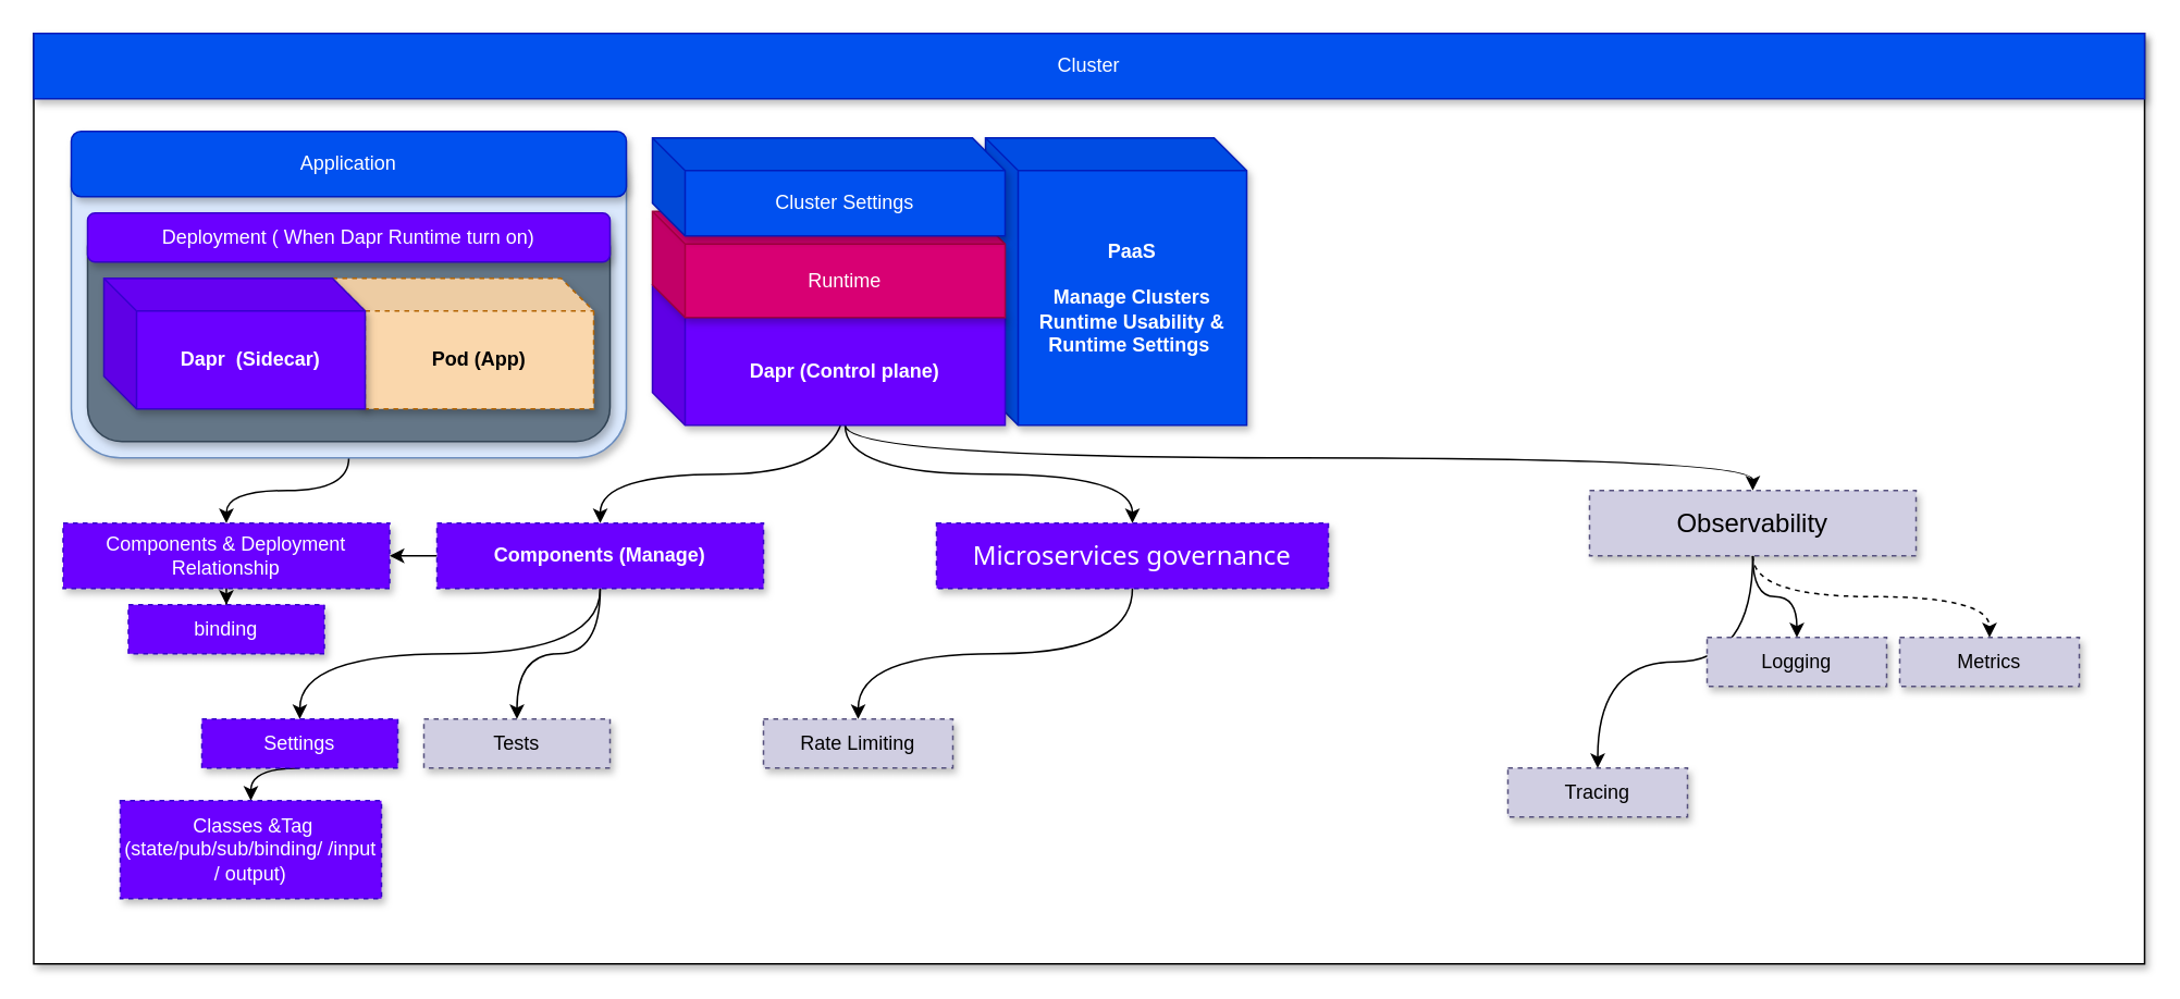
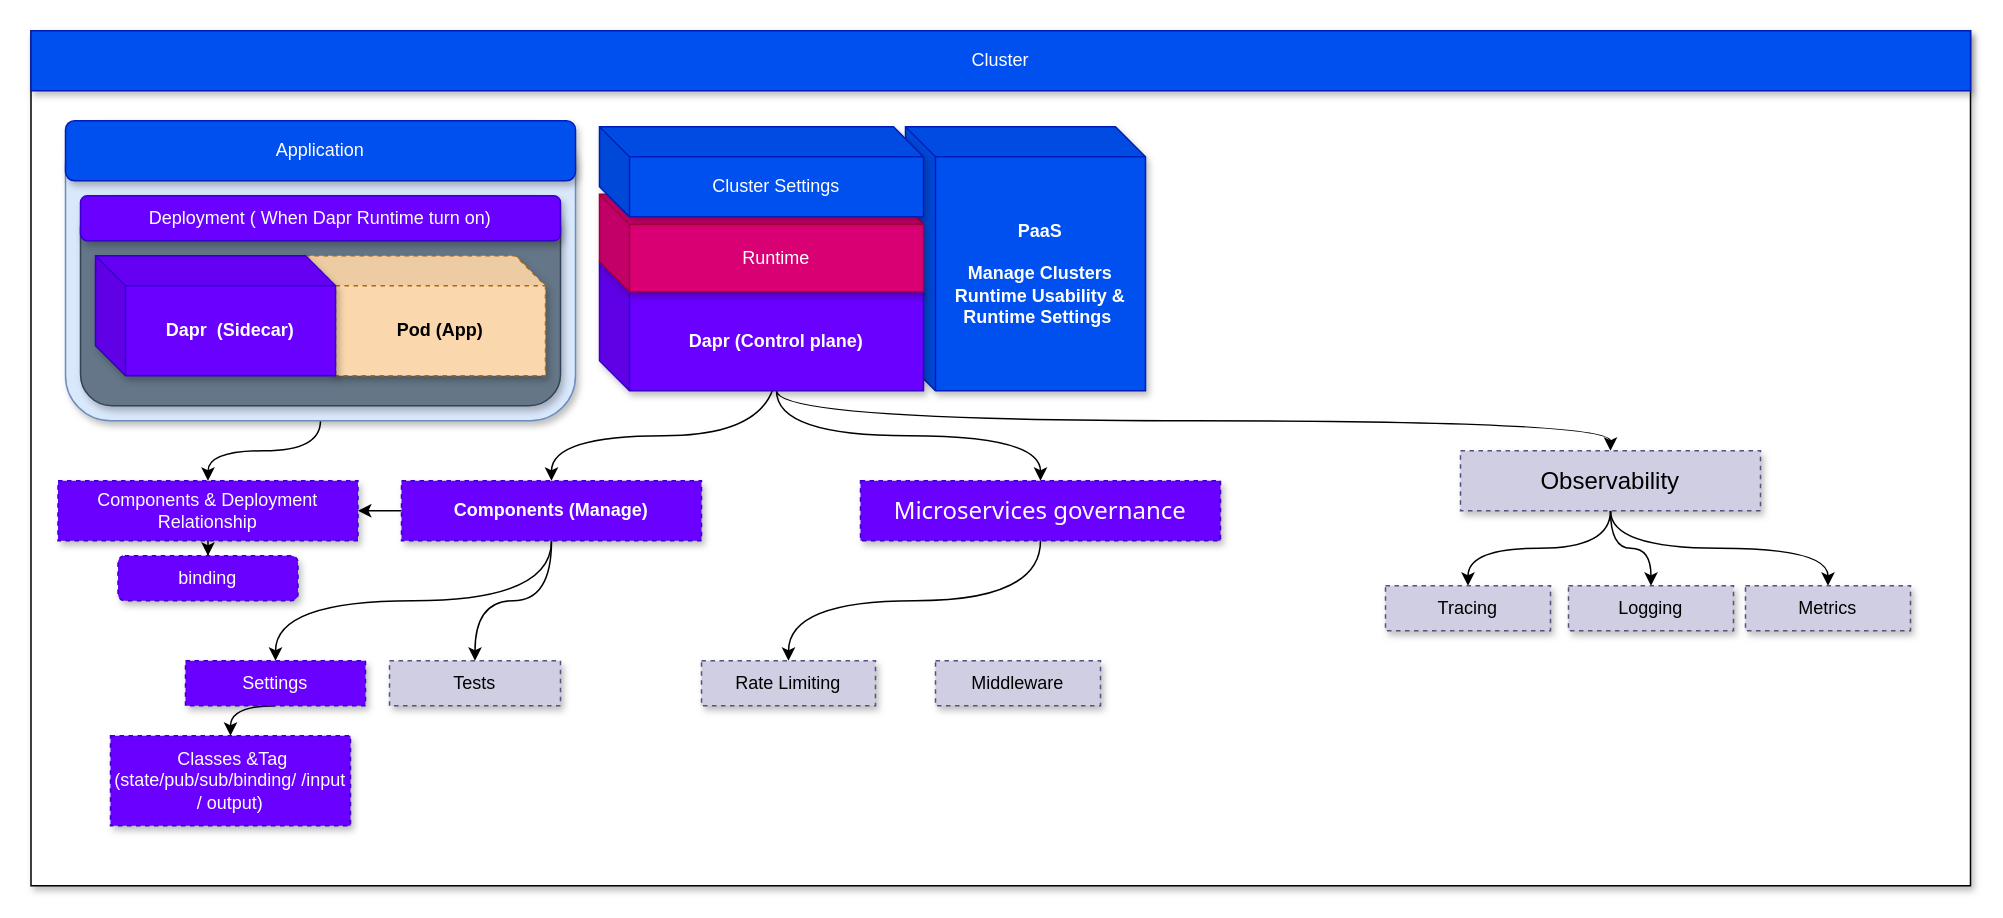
  <mxCell id="0" />
  <mxCell id="1" parent="0" />
  <mxCell id="2" value="" style="rounded=0;whiteSpace=wrap;html=1;shadow=1;glass=0;" parent="1" vertex="1"><mxGeometry x="20" y="20" width="1293" height="570" as="geometry" /></mxCell>
  <mxCell id="3" style="edgeStyle=orthogonalEdgeStyle;rounded=0;orthogonalLoop=1;jettySize=auto;html=1;exitX=0.5;exitY=1;exitDx=0;exitDy=0;entryX=0.5;entryY=0;entryDx=0;entryDy=0;fontColor=#FCFCFC;curved=1;" parent="1" source="4" target="25" edge="1"><mxGeometry relative="1" as="geometry" /></mxCell>
  <mxCell id="4" value="" style="rounded=1;whiteSpace=wrap;html=1;glass=0;shadow=1;fillColor=#dae8fc;strokeColor=#6c8ebf;" parent="1" vertex="1"><mxGeometry x="43" y="80" width="340" height="200" as="geometry" /></mxCell>
  <mxCell id="5" value="Application" style="rounded=1;whiteSpace=wrap;html=1;shadow=1;glass=0;fillColor=#0050ef;strokeColor=#001DBC;fontColor=#ffffff;" parent="1" vertex="1"><mxGeometry x="43" y="80" width="340" height="40" as="geometry" /></mxCell>
  <mxCell id="6" value="" style="rounded=1;whiteSpace=wrap;html=1;shadow=1;glass=0;fillColor=#647687;strokeColor=#314354;fontColor=#ffffff;" parent="1" vertex="1"><mxGeometry y="130" width="320" height="140" as="geometry" x="53" /></mxCell>
  <mxCell id="7" value="Deployment ( When Dapr Runtime turn on)" style="rounded=1;whiteSpace=wrap;html=1;shadow=1;glass=0;fillColor=#6a00ff;strokeColor=#3700CC;fontColor=#ffffff;" parent="1" vertex="1"><mxGeometry y="130" width="320" height="30" as="geometry" x="53" /></mxCell>
  <mxCell id="8" value="Pod (App)" style="shape=cube;whiteSpace=wrap;html=1;boundedLbl=1;backgroundOutline=1;darkOpacity=0.05;darkOpacity2=0.1;rounded=1;shadow=1;glass=0;fillColor=#fad7ac;strokeColor=#b46504;fontStyle=1;dashed=1;" parent="1" vertex="1"><mxGeometry x="203" y="170" width="160" height="80" as="geometry" /></mxCell>
  <mxCell id="9" value="Dapr&amp;nbsp; (Sidecar)" style="shape=cube;whiteSpace=wrap;html=1;boundedLbl=1;backgroundOutline=1;darkOpacity=0.05;darkOpacity2=0.1;rounded=1;shadow=1;glass=0;fillColor=#6a00ff;fontColor=#ffffff;strokeColor=#3700CC;fontStyle=1" parent="1" vertex="1"><mxGeometry x="63" y="170" width="160" height="80" as="geometry" /></mxCell>
  <mxCell id="10" style="edgeStyle=orthogonalEdgeStyle;rounded=0;orthogonalLoop=1;jettySize=auto;html=1;exitX=0;exitY=0;exitDx=118;exitDy=70;exitPerimeter=0;entryX=0.5;entryY=0;entryDx=0;entryDy=0;fontColor=#FCFCFC;curved=1;" parent="1" source="14" target="21" edge="1"><mxGeometry relative="1" as="geometry" /></mxCell>
  <mxCell id="11" value="PaaS&lt;br&gt;&lt;br&gt;Manage Clusters Runtime Usability &amp;amp; Runtime Settings&amp;nbsp;" style="shape=cube;whiteSpace=wrap;html=1;boundedLbl=1;backgroundOutline=1;darkOpacity=0.05;darkOpacity2=0.1;rounded=1;shadow=1;glass=0;fillColor=#0050ef;strokeColor=#001DBC;fontStyle=1;fontColor=#ffffff;" parent="1" vertex="1"><mxGeometry x="603" y="84" width="160" height="176" as="geometry" /></mxCell>
  <mxCell id="12" style="edgeStyle=orthogonalEdgeStyle;curved=1;rounded=0;orthogonalLoop=1;jettySize=auto;html=1;exitX=0;exitY=0;exitDx=118;exitDy=86;exitPerimeter=0;entryX=0.5;entryY=0;entryDx=0;entryDy=0;fontColor=#545454;" parent="1" source="14" target="30" edge="1"><mxGeometry relative="1" as="geometry" /></mxCell>
  <mxCell id="13" style="edgeStyle=orthogonalEdgeStyle;curved=1;rounded=0;orthogonalLoop=1;jettySize=auto;html=1;exitX=0;exitY=0;exitDx=118;exitDy=86;exitPerimeter=0;entryX=0.5;entryY=0;entryDx=0;entryDy=0;fontColor=#545454;" parent="1" source="14" target="33" edge="1"><mxGeometry relative="1" as="geometry" /></mxCell>
  <mxCell id="14" value="Dapr (Control plane)" style="shape=cube;whiteSpace=wrap;html=1;boundedLbl=1;backgroundOutline=1;darkOpacity=0.05;darkOpacity2=0.1;rounded=1;shadow=1;glass=0;fillColor=#6a00ff;fontColor=#ffffff;strokeColor=#3700CC;fontStyle=1" parent="1" vertex="1"><mxGeometry x="399" y="174" width="216" height="86" as="geometry" /></mxCell>
  <mxCell id="15" value="Cluster" style="rounded=0;whiteSpace=wrap;html=1;shadow=1;glass=0;fillColor=#0050ef;strokeColor=#001DBC;fontColor=#ffffff;" parent="1" vertex="1"><mxGeometry x="20" y="20" width="1293" height="40" as="geometry" /></mxCell>
  <mxCell id="16" value="Runtime" style="shape=cube;whiteSpace=wrap;html=1;boundedLbl=1;backgroundOutline=1;darkOpacity=0.05;darkOpacity2=0.1;rounded=1;shadow=1;glass=0;fillColor=#d80073;fontColor=#ffffff;strokeColor=#A50040;" parent="1" vertex="1"><mxGeometry x="399" y="129" width="216" height="65" as="geometry" /></mxCell>
  <mxCell id="17" value="Cluster Settings" style="shape=cube;whiteSpace=wrap;html=1;boundedLbl=1;backgroundOutline=1;darkOpacity=0.05;darkOpacity2=0.1;rounded=1;shadow=1;glass=0;fillColor=#0050ef;fontColor=#ffffff;strokeColor=#001DBC;" parent="1" vertex="1"><mxGeometry x="399" y="84" width="216" height="60" as="geometry" /></mxCell>
  <mxCell id="18" style="edgeStyle=orthogonalEdgeStyle;rounded=0;orthogonalLoop=1;jettySize=auto;html=1;entryX=1;entryY=0.5;entryDx=0;entryDy=0;fontColor=#FCFCFC;" parent="1" source="21" target="25" edge="1"><mxGeometry relative="1" as="geometry" /></mxCell>
  <mxCell id="19" style="edgeStyle=orthogonalEdgeStyle;curved=1;rounded=0;orthogonalLoop=1;jettySize=auto;html=1;exitX=0.5;exitY=1;exitDx=0;exitDy=0;entryX=0.5;entryY=0;entryDx=0;entryDy=0;fontColor=#545454;" parent="1" source="21" target="23" edge="1"><mxGeometry relative="1" as="geometry" /></mxCell>
  <mxCell id="20" style="edgeStyle=orthogonalEdgeStyle;curved=1;rounded=0;orthogonalLoop=1;jettySize=auto;html=1;exitX=0.5;exitY=1;exitDx=0;exitDy=0;entryX=0.5;entryY=0;entryDx=0;entryDy=0;fontColor=#545454;" parent="1" source="21" target="26" edge="1"><mxGeometry relative="1" as="geometry" /></mxCell>
  <mxCell id="21" value="Components (Manage)" style="rounded=0;whiteSpace=wrap;html=1;shadow=1;glass=0;dashed=1;fillColor=#6a00ff;strokeColor=#3700CC;fontStyle=1;fontColor=#ffffff;" parent="1" vertex="1"><mxGeometry x="267" y="320" width="200" height="40" as="geometry" /></mxCell>
  <mxCell id="22" style="edgeStyle=orthogonalEdgeStyle;curved=1;rounded=0;orthogonalLoop=1;jettySize=auto;html=1;exitX=0.5;exitY=1;exitDx=0;exitDy=0;entryX=0.5;entryY=0;entryDx=0;entryDy=0;fontColor=#545454;" parent="1" source="23" target="38" edge="1"><mxGeometry relative="1" as="geometry" /></mxCell>
  <mxCell id="23" value="Settings" style="rounded=0;whiteSpace=wrap;html=1;shadow=1;glass=0;dashed=1;fillColor=#6a00ff;strokeColor=#3700CC;fontColor=#ffffff;" parent="1" vertex="1"><mxGeometry x="123" y="440" width="120" height="30" as="geometry" /></mxCell>
  <mxCell id="24" style="edgeStyle=orthogonalEdgeStyle;curved=1;rounded=0;orthogonalLoop=1;jettySize=auto;html=1;exitX=0.5;exitY=1;exitDx=0;exitDy=0;fontColor=#545454;" parent="1" source="25" target="39" edge="1"><mxGeometry relative="1" as="geometry" /></mxCell>
  <mxCell id="25" value="Components &amp;amp; Deployment Relationship" style="rounded=0;whiteSpace=wrap;html=1;shadow=1;glass=0;dashed=1;fillColor=#6a00ff;strokeColor=#3700CC;fontColor=#ffffff;" parent="1" vertex="1"><mxGeometry x="38" y="320" width="200" height="40" as="geometry" /></mxCell>
  <mxCell id="26" value="Tests" style="rounded=0;whiteSpace=wrap;html=1;shadow=1;glass=0;dashed=1;fillColor=#d0cee2;strokeColor=#56517e;" parent="1" vertex="1"><mxGeometry x="259" y="440" width="114" height="30" as="geometry" /></mxCell>
  <mxCell id="27" value="" style="edgeStyle=orthogonalEdgeStyle;curved=1;rounded=0;orthogonalLoop=1;jettySize=auto;html=1;fontColor=#FCFCFC;" parent="1" source="30" target="31" edge="1"><mxGeometry relative="1" as="geometry" /></mxCell>
  <mxCell id="28" style="edgeStyle=orthogonalEdgeStyle;curved=1;rounded=0;orthogonalLoop=1;jettySize=auto;html=1;entryX=0.5;entryY=0;entryDx=0;entryDy=0;fontColor=#545454;" parent="1" source="30" target="34" edge="1"><mxGeometry relative="1" as="geometry" /></mxCell>
- <mxCell id="29" style="edgeStyle=orthogonalEdgeStyle;curved=1;rounded=0;orthogonalLoop=1;jettySize=auto;html=1;exitX=0.5;exitY=1;exitDx=0;exitDy=0;entryX=0.5;entryY=0;entryDx=0;entryDy=0;fontColor=#545454;dashed=1;" parent="1" source="30" target="35" edge="1"><mxGeometry relative="1" as="geometry" /></mxCell>
+ <mxCell id="29" style="edgeStyle=orthogonalEdgeStyle;curved=1;rounded=0;orthogonalLoop=1;jettySize=auto;html=1;exitX=0.5;exitY=1;exitDx=0;exitDy=0;entryX=0.5;entryY=0;entryDx=0;entryDy=0;fontColor=#545454;" parent="1" source="30" target="35" edge="1"><mxGeometry relative="1" as="geometry" /></mxCell>
  <mxCell id="30" value="&lt;div style=&quot;text-align: start;&quot;&gt;&lt;span style=&quot;background-color: initial; font-size: 16px;&quot;&gt;&lt;font face=&quot;PingFangSC-Regular, Microsoft Yahei, \\5FAE软雅黑, sans-serif&quot;&gt;Observability&lt;/font&gt;&lt;/span&gt;&lt;/div&gt;" style="rounded=0;whiteSpace=wrap;html=1;shadow=1;glass=0;dashed=1;fillColor=#d0cee2;strokeColor=#56517e;" parent="1" vertex="1"><mxGeometry x="973" y="300" width="200" height="40" as="geometry" /></mxCell>
- <mxCell id="31" value="Tracing" style="rounded=0;whiteSpace=wrap;html=1;shadow=1;glass=0;dashed=1;fillColor=#d0cee2;strokeColor=#56517e;" parent="1" vertex="1"><mxGeometry x="923" y="470" width="110" height="30" as="geometry" /></mxCell>
+ <mxCell id="31" value="Tracing" style="rounded=0;whiteSpace=wrap;html=1;shadow=1;glass=0;dashed=1;fillColor=#d0cee2;strokeColor=#56517e;" parent="1" vertex="1"><mxGeometry x="923" y="390" width="110" height="30" as="geometry" /></mxCell>
  <mxCell id="32" style="edgeStyle=orthogonalEdgeStyle;curved=1;rounded=0;orthogonalLoop=1;jettySize=auto;html=1;exitX=0.5;exitY=1;exitDx=0;exitDy=0;entryX=0.5;entryY=0;entryDx=0;entryDy=0;fontColor=#545454;" parent="1" source="33" target="36" edge="1"><mxGeometry relative="1" as="geometry" /></mxCell>
  <mxCell id="33" value="&lt;div style=&quot;text-align: start;&quot;&gt;&lt;font face=&quot;Söhne, ui-sans-serif, system-ui, -apple-system, Segoe UI, Roboto, Ubuntu, Cantarell, Noto Sans, sans-serif, Helvetica Neue, Arial, Apple Color Emoji, Segoe UI Emoji, Segoe UI Symbol, Noto Color Emoji&quot;&gt;&lt;span style=&quot;font-size: 16px;&quot;&gt;Microservices governance&lt;/span&gt;&lt;/font&gt;&lt;br&gt;&lt;/div&gt;" style="rounded=0;whiteSpace=wrap;html=1;shadow=1;glass=0;dashed=1;fillColor=#6a00ff;strokeColor=#3700CC;fontColor=#ffffff;" parent="1" vertex="1"><mxGeometry x="573" y="320" width="240" height="40" as="geometry" /></mxCell>
  <mxCell id="34" value="Logging" style="rounded=0;whiteSpace=wrap;html=1;shadow=1;glass=0;dashed=1;fillColor=#d0cee2;strokeColor=#56517e;" parent="1" vertex="1"><mxGeometry x="1045" y="390" width="110" height="30" as="geometry" /></mxCell>
  <mxCell id="35" value="Metrics" style="rounded=0;whiteSpace=wrap;html=1;shadow=1;glass=0;dashed=1;fillColor=#d0cee2;strokeColor=#56517e;" parent="1" vertex="1"><mxGeometry x="1163" y="390" width="110" height="30" as="geometry" /></mxCell>
  <mxCell id="36" value="Rate Limiting" style="rounded=0;whiteSpace=wrap;html=1;shadow=1;glass=0;dashed=1;fillColor=#d0cee2;strokeColor=#56517e;" parent="1" vertex="1"><mxGeometry x="467" y="440" width="116" height="30" as="geometry" /></mxCell>
+ <mxCell id="37" value="Middleware" style="rounded=0;whiteSpace=wrap;html=1;shadow=1;glass=0;dashed=1;fillColor=#d0cee2;strokeColor=#56517e;" parent="1" vertex="1"><mxGeometry x="623" y="440" width="110" height="30" as="geometry" /></mxCell>
  <mxCell id="38" value="&amp;nbsp;Classes &amp;amp;Tag (state/pub/sub/binding/ /input / output)" style="rounded=0;whiteSpace=wrap;html=1;shadow=1;glass=0;dashed=1;fillColor=#6a00ff;strokeColor=#3700CC;fontColor=#ffffff;" parent="1" vertex="1"><mxGeometry x="73" y="490" width="160" height="60" as="geometry" /></mxCell>
- <mxCell id="39" value="binding" style="rounded=0;whiteSpace=wrap;html=1;shadow=1;glass=0;dashed=1;fillColor=#6a00ff;strokeColor=#3700CC;fontColor=#ffffff;" parent="1" vertex="1"><mxGeometry x="78" y="370" width="120" height="30" as="geometry" /></mxCell>
+ <mxCell id="39" value="binding" style="whiteSpace=wrap;html=1;shadow=1;glass=0;dashed=1;fillColor=#6a00ff;strokeColor=#3700CC;fontColor=#ffffff;rounded=1;" parent="1" vertex="1"><mxGeometry x="78" y="370" width="120" height="30" as="geometry" /></mxCell>
